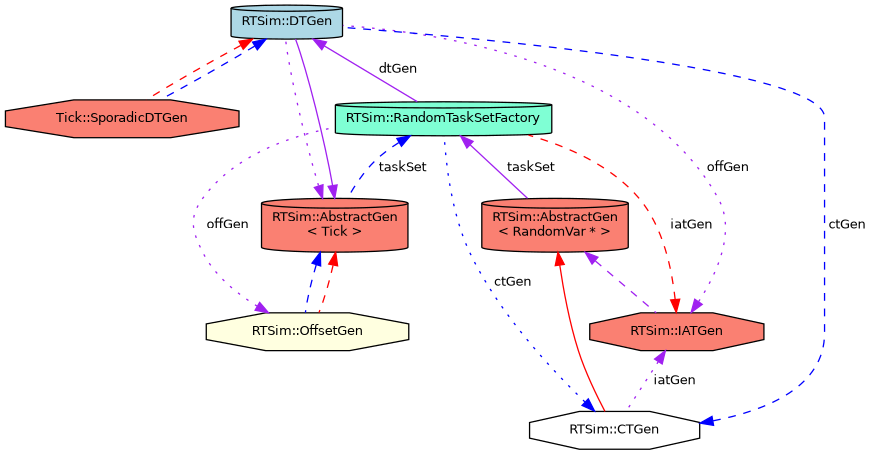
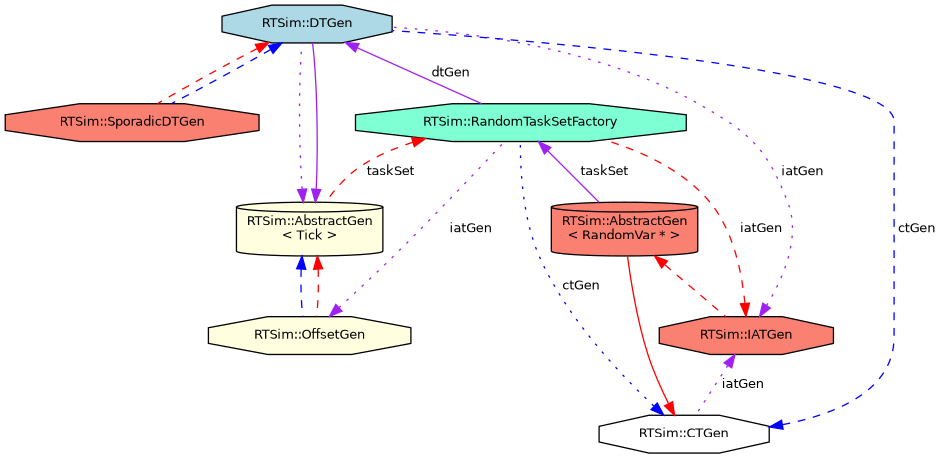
  digraph {
    node [color=black fillcolor=salmon fontname=Helvetica fontsize=10 shape=octagon style=filled]
    edge [color=purple dir=back fontname=Helvetica fontsize=10 labelfontname=Helvetica labelfontsize=10 style=dashed]
-   n1 [fontcolor=black height=0.2 label="Tick::SporadicDTGen" width=0.4]
-   n2 [fillcolor=lightblue height=0.2 label="RTSim::DTGen" shape=cylinder width=0.4]
-   n3 [fillcolor=aquamarine height=0.2 label="RTSim::RandomTaskSetFactory" shape=cylinder width=0.4]
-   n4 [height=0.2 label="RTSim::AbstractGen\l\< Tick \>" shape=cylinder width=0.4]
+   n1 [fontcolor=black height=0.2 label="RTSim::SporadicDTGen" width=0.4]
+   n2 [fillcolor=lightblue height=0.2 label="RTSim::DTGen" width=0.4]
+   n3 [fillcolor=aquamarine height=0.2 label="RTSim::RandomTaskSetFactory" width=0.4]
+   n4 [fillcolor=lightyellow height=0.2 label="RTSim::AbstractGen\l\< Tick \>" shape=cylinder width=0.4]
    n5 [height=0.2 label="RTSim::AbstractGen\l\< RandomVar * \>" shape=cylinder width=0.4]
    n6 [fillcolor=lightyellow height=0.2 label="RTSim::OffsetGen" width=0.4]
    n7 [height=0.2 label="RTSim::IATGen" width=0.4]
    n8 [fillcolor=white height=0.2 label="RTSim::CTGen" width=0.4]
    n2 -> n1 [color=red]
    n2 -> n1 [color=blue]
    n2 -> n3 [label=" dtGen" style=solid]
-   n3 -> n4 [color=blue label=" taskSet"]
+   n3 -> n4 [color=red label=" taskSet"]
    n3 -> n5 [label=" taskSet" style=solid]
    n4 -> n2 [style=dotted]
    n4 -> n2 [style=solid]
    n4 -> n6 [color=blue]
    n4 -> n6 [color=red]
-   n5 -> n7
-   n5 -> n8 [color=red style=solid]
-   n6 -> n3 [label=" offGen" style=dotted]
-   n7 -> n2 [label=" offGen" style=dotted]
+   n5 -> n7 [color=red]
+   n8 -> n5 [color=red style=solid]
+   n6 -> n3 [label=" iatGen" style=dotted]
+   n7 -> n2 [label=" iatGen" style=dotted]
    n7 -> n3 [color=red label=" iatGen"]
    n7 -> n8 [label=" iatGen" style=dotted]
    n8 -> n2 [color=blue label=" ctGen"]
    n8 -> n3 [color=blue label=" ctGen" style=dotted]
  }
